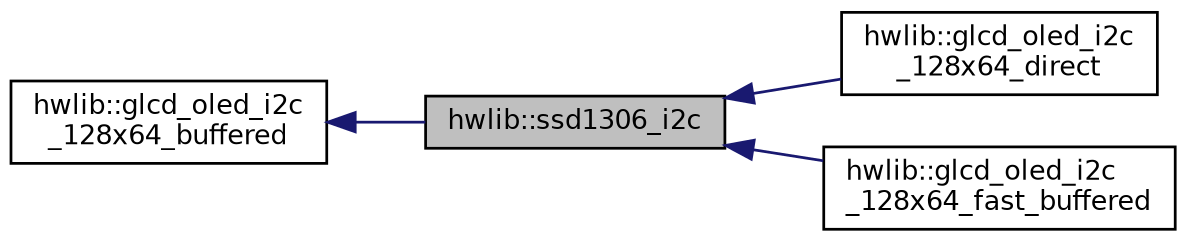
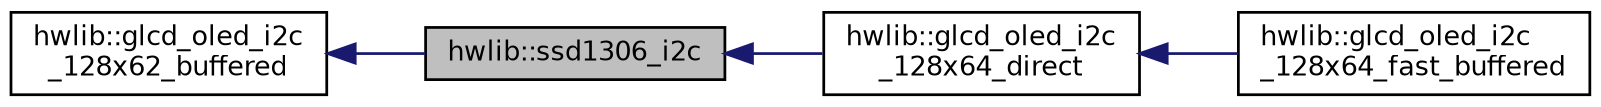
  digraph {
    rankdir=LR
    node [color=black fillcolor=white fontname=Helvetica fontsize=10 shape=record style=filled]
    edge [color=midnightblue dir=back fontname=Helvetica fontsize=10 labelfontname=Helvetica labelfontsize=10 style=solid]
    n1 [fillcolor=grey75 fontcolor=black height=0.2 label="hwlib::ssd1306_i2c" width=0.4]
    n2 [height=0.2 label="hwlib::glcd_oled_i2c\l_128x64_direct" width=0.4]
    n3 [height=0.2 label="hwlib::glcd_oled_i2c\l_128x64_fast_buffered" width=0.4]
-   n4 [height=0.2 label="hwlib::glcd_oled_i2c\l_128x64_buffered" width=0.4]
+   n4 [height=0.2 label="hwlib::glcd_oled_i2c\l_128x62_buffered" width=0.4]
    n1 -> n2
-   n1 -> n3
+   n2 -> n3
    n4 -> n1
  }
